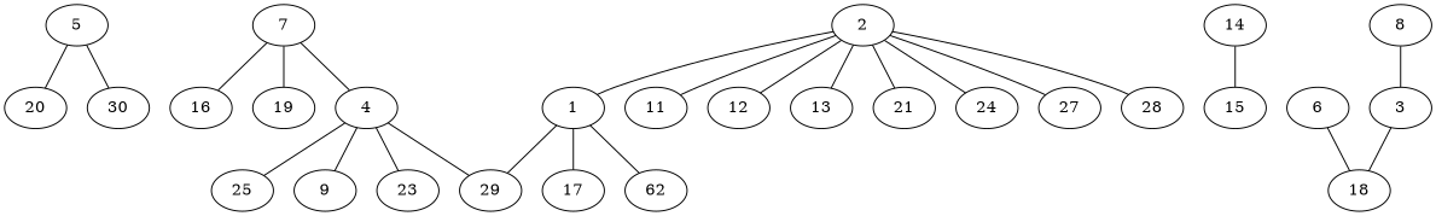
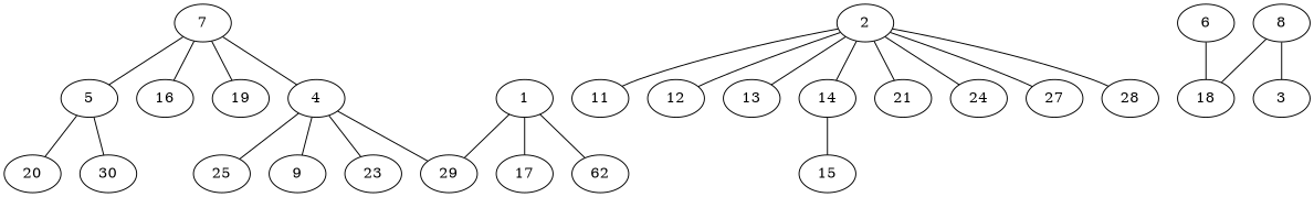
  graph {
    5
    20
    30
    7
    16
    19
    4
    25
    9
    23
    29
    1
    17
    n14 [label=62]
    2
    11
    12
    13
    14
    21
    24
    27
    28
    15
    6
    18
    8
    3
    5 -- 20
    5 -- 30
+   7 -- 5
    7 -- 16
    7 -- 19
    7 -- 4
    4 -- 25
    4 -- 9
    4 -- 23
    4 -- 29
    1 -- 29
    1 -- 17
    1 -- n14
    2 -- 11
    2 -- 12
    2 -- 13
-   2 -- 1
+   2 -- 14
    2 -- 21
    2 -- 24
    2 -- 27
    2 -- 28
    14 -- 15
    6 -- 18
-   3 -- 18
+   8 -- 18
    8 -- 3
  }
